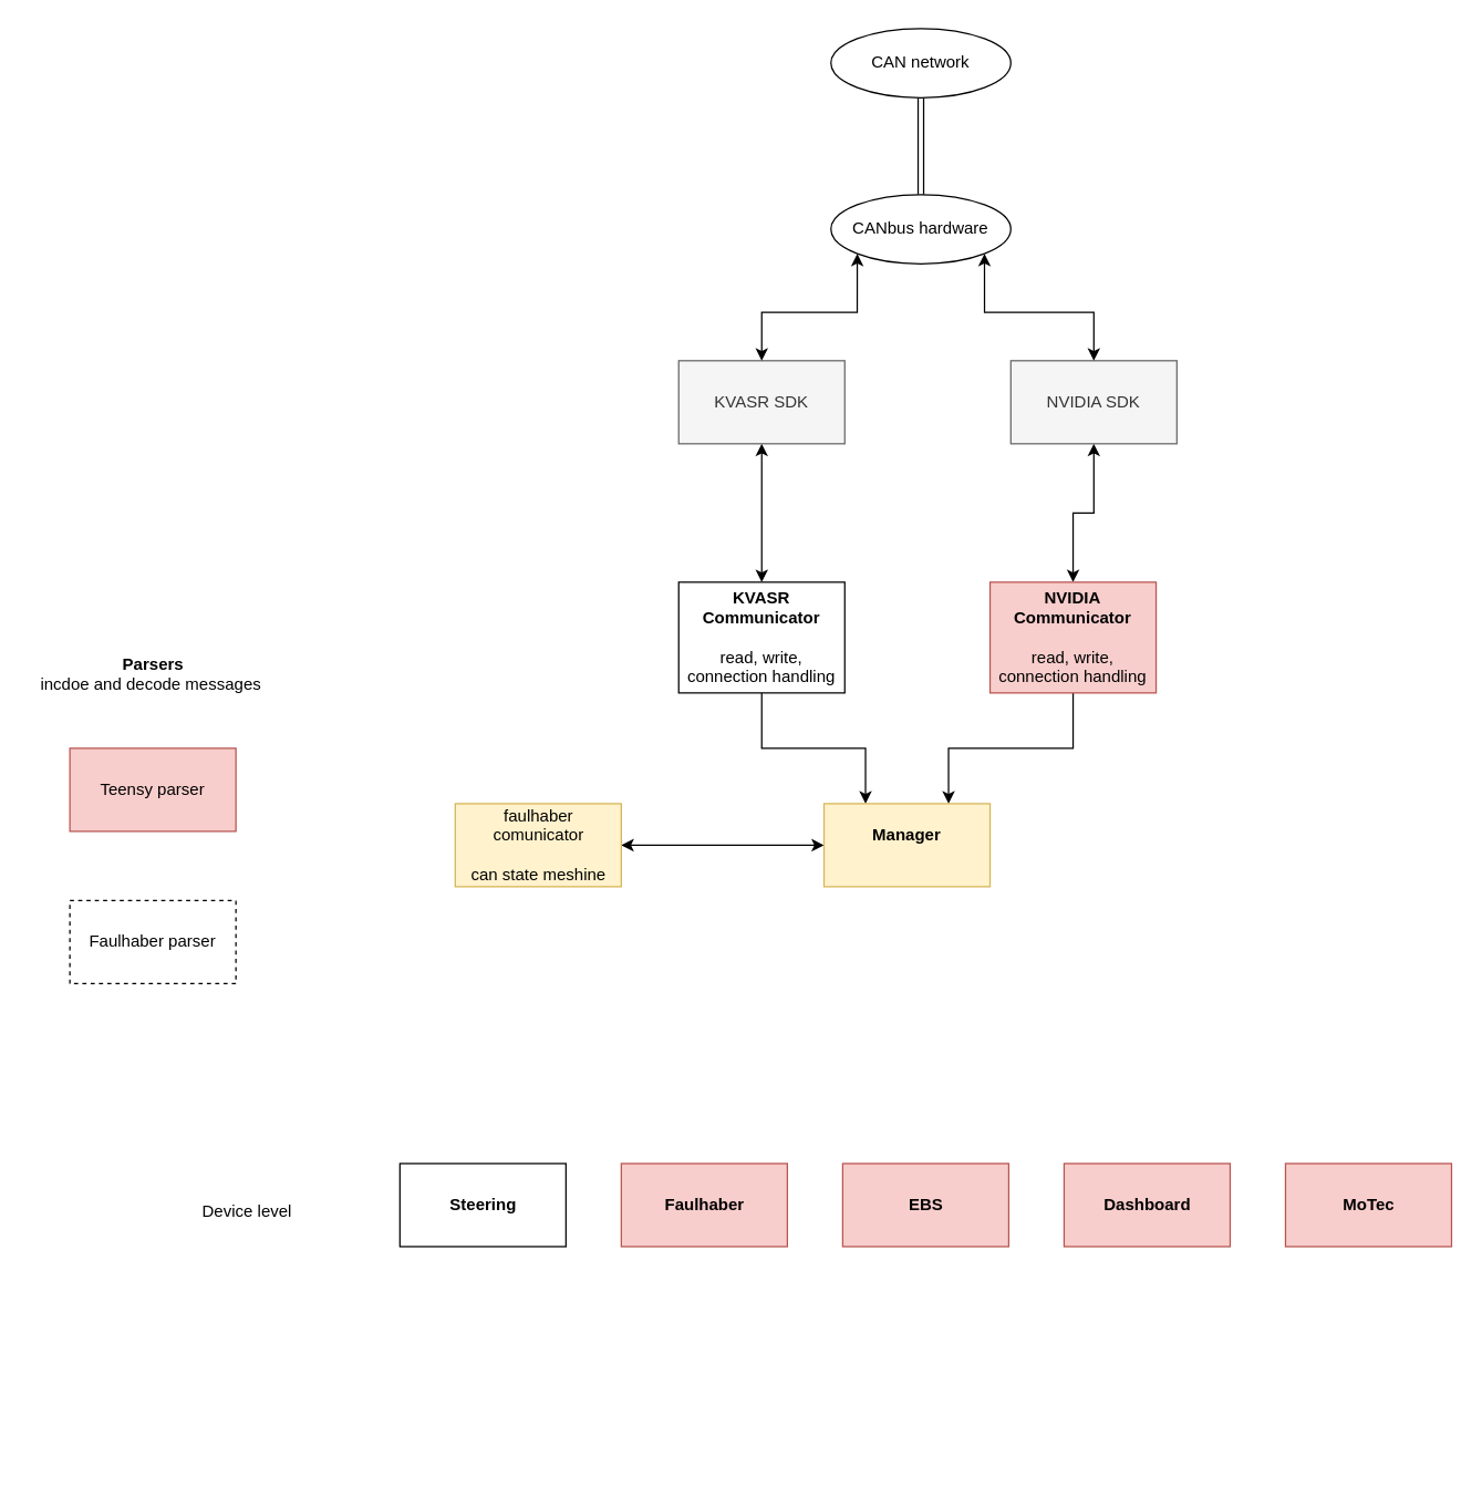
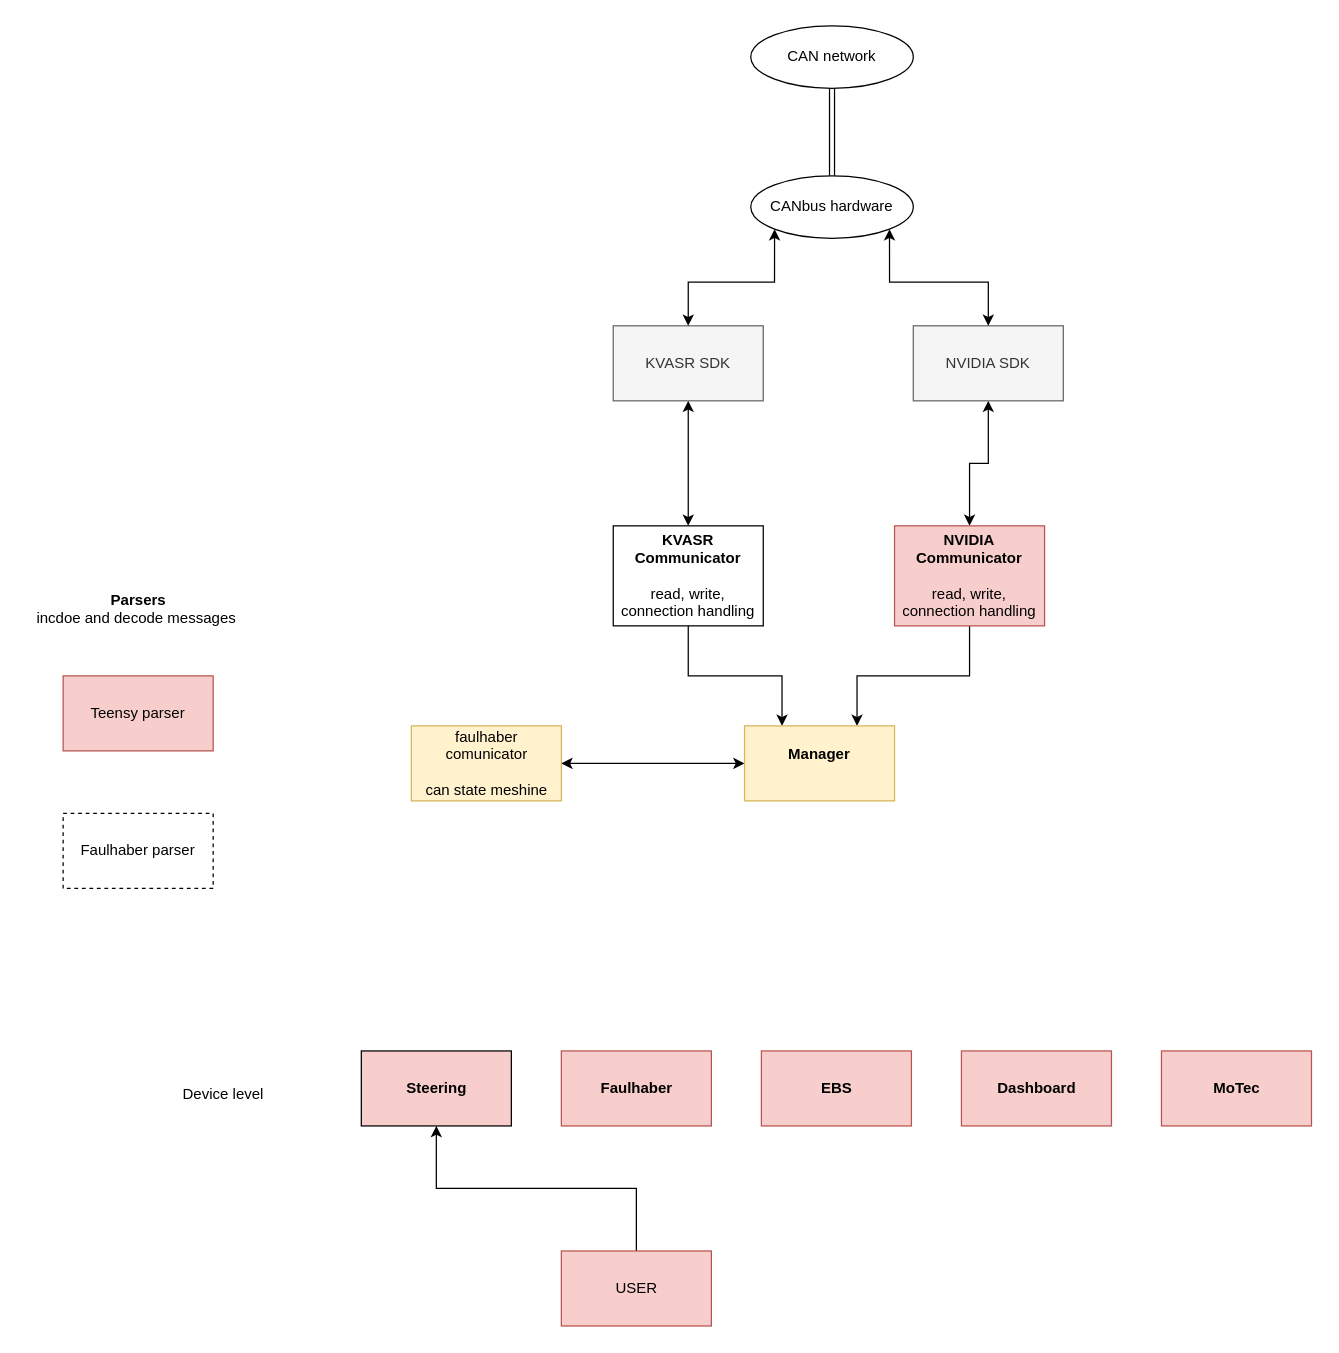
  <mxCell id="0" />
  <mxCell id="1" parent="0" />
  <mxCell id="2" style="edgeStyle=orthogonalEdgeStyle;rounded=0;orthogonalLoop=1;jettySize=auto;html=1;exitX=0.5;exitY=1;exitDx=0;exitDy=0;entryX=0.5;entryY=0;entryDx=0;entryDy=0;startArrow=classic;startFill=1;" edge="1" parent="1" source="3" target="14"><mxGeometry relative="1" as="geometry" /></mxCell>
  <mxCell id="3" value="&lt;span style=&quot;white-space: normal&quot;&gt;NVIDIA SDK&lt;/span&gt;" style="rounded=0;whiteSpace=wrap;html=1;fillColor=#f5f5f5;strokeColor=#666666;fontColor=#333333;" vertex="1" parent="1"><mxGeometry x="730" y="260" width="120" height="60" as="geometry" /></mxCell>
  <mxCell id="4" style="edgeStyle=orthogonalEdgeStyle;rounded=0;orthogonalLoop=1;jettySize=auto;html=1;exitX=0.5;exitY=1;exitDx=0;exitDy=0;entryX=0.5;entryY=0;entryDx=0;entryDy=0;startArrow=classic;startFill=1;" edge="1" parent="1" source="5" target="16"><mxGeometry relative="1" as="geometry" /></mxCell>
  <mxCell id="5" value="KVASR SDK" style="rounded=0;whiteSpace=wrap;html=1;fillColor=#f5f5f5;strokeColor=#666666;fontColor=#333333;" vertex="1" parent="1"><mxGeometry x="490" y="260" width="120" height="60" as="geometry" /></mxCell>
  <mxCell id="6" style="edgeStyle=orthogonalEdgeStyle;rounded=0;orthogonalLoop=1;jettySize=auto;html=1;exitX=0;exitY=1;exitDx=0;exitDy=0;entryX=0.5;entryY=0;entryDx=0;entryDy=0;startArrow=classic;startFill=1;" edge="1" parent="1" source="9" target="5"><mxGeometry relative="1" as="geometry" /></mxCell>
  <mxCell id="7" style="edgeStyle=orthogonalEdgeStyle;rounded=0;orthogonalLoop=1;jettySize=auto;html=1;exitX=1;exitY=1;exitDx=0;exitDy=0;entryX=0.5;entryY=0;entryDx=0;entryDy=0;startArrow=classic;startFill=1;" edge="1" parent="1" source="9" target="3"><mxGeometry relative="1" as="geometry" /></mxCell>
  <mxCell id="8" style="edgeStyle=orthogonalEdgeStyle;rounded=0;orthogonalLoop=1;jettySize=auto;html=1;exitX=0.5;exitY=0;exitDx=0;exitDy=0;entryX=0.5;entryY=1;entryDx=0;entryDy=0;startArrow=classic;startFill=1;shape=link;" edge="1" parent="1" source="9" target="12"><mxGeometry relative="1" as="geometry" /></mxCell>
  <mxCell id="9" value="CANbus hardware" style="ellipse;whiteSpace=wrap;html=1;" vertex="1" parent="1"><mxGeometry x="600" y="140" width="130" height="50" as="geometry" /></mxCell>
  <mxCell id="10" value="" style="edgeStyle=orthogonalEdgeStyle;rounded=0;orthogonalLoop=1;jettySize=auto;html=1;startArrow=classic;startFill=1;" edge="1" parent="1"><mxGeometry relative="1" as="geometry"><mxPoint x="585" y="60" as="sourcePoint" /></mxGeometry></mxCell>
  <mxCell id="11" value="" style="edgeStyle=orthogonalEdgeStyle;rounded=0;orthogonalLoop=1;jettySize=auto;html=1;startArrow=classic;startFill=1;" edge="1" parent="1"><mxGeometry relative="1" as="geometry"><mxPoint x="740" y="60" as="sourcePoint" /></mxGeometry></mxCell>
  <mxCell id="12" value="CAN network" style="ellipse;whiteSpace=wrap;html=1;" vertex="1" parent="1"><mxGeometry x="600" y="20" width="130" height="50" as="geometry" /></mxCell>
  <mxCell id="13" style="edgeStyle=orthogonalEdgeStyle;rounded=0;orthogonalLoop=1;jettySize=auto;html=1;exitX=0.5;exitY=1;exitDx=0;exitDy=0;entryX=0.75;entryY=0;entryDx=0;entryDy=0;startArrow=none;startFill=0;" edge="1" parent="1" source="14" target="30"><mxGeometry relative="1" as="geometry" /></mxCell>
  <mxCell id="14" value="&lt;b&gt;NVIDIA Communicator&lt;/b&gt;&lt;br&gt;&lt;br&gt;read, write, connection handling" style="rounded=0;whiteSpace=wrap;html=1;fillColor=#f8cecc;strokeColor=#b85450;" vertex="1" parent="1"><mxGeometry x="715" y="420" width="120" height="80" as="geometry" /></mxCell>
  <mxCell id="15" style="edgeStyle=orthogonalEdgeStyle;rounded=0;orthogonalLoop=1;jettySize=auto;html=1;exitX=0.5;exitY=1;exitDx=0;exitDy=0;entryX=0.25;entryY=0;entryDx=0;entryDy=0;startArrow=none;startFill=0;" edge="1" parent="1" source="16" target="30"><mxGeometry relative="1" as="geometry" /></mxCell>
  <mxCell id="16" value="&lt;b&gt;KVASR Communicator&lt;/b&gt;&lt;br&gt;&lt;br&gt;read, write, connection handling" style="rounded=0;whiteSpace=wrap;html=1;" vertex="1" parent="1"><mxGeometry x="490" y="420" width="120" height="80" as="geometry" /></mxCell>
  <mxCell id="17" value="Faulhaber parser" style="rounded=0;whiteSpace=wrap;html=1;dashed=1;" vertex="1" parent="1"><mxGeometry x="50" y="650" width="120" height="60" as="geometry" /></mxCell>
- <mxCell id="20" value="&lt;b&gt;Steering&lt;/b&gt;" style="rounded=0;whiteSpace=wrap;html=1;" vertex="1" parent="1"><mxGeometry x="288.5" y="840" width="120" height="60" as="geometry" /></mxCell>
+ <mxCell id="18" style="edgeStyle=orthogonalEdgeStyle;rounded=0;orthogonalLoop=1;jettySize=auto;html=1;exitX=0.5;exitY=0;exitDx=0;exitDy=0;entryX=0.5;entryY=1;entryDx=0;entryDy=0;startArrow=none;startFill=0;" edge="1" parent="1" source="19" target="20"><mxGeometry relative="1" as="geometry" /></mxCell>
+ <mxCell id="19" value="USER" style="rounded=0;whiteSpace=wrap;html=1;fillColor=#f8cecc;strokeColor=#b85450;" vertex="1" parent="1"><mxGeometry x="448.5" y="1000" width="120" height="60" as="geometry" /></mxCell>
+ <mxCell id="20" value="&lt;b&gt;Steering&lt;/b&gt;" style="rounded=0;whiteSpace=wrap;html=1;fillColor=#f8cecc;" vertex="1" parent="1"><mxGeometry x="288.5" y="840" width="120" height="60" as="geometry" /></mxCell>
  <mxCell id="21" value="Device level" style="text;html=1;resizable=0;points=[];autosize=1;align=left;verticalAlign=top;spacingTop=-4;" vertex="1" parent="1"><mxGeometry x="143.5" y="865" width="80" height="20" as="geometry" /></mxCell>
  <mxCell id="22" value="&lt;b&gt;Faulhaber&lt;/b&gt;" style="rounded=0;whiteSpace=wrap;html=1;fillColor=#f8cecc;strokeColor=#b85450;" vertex="1" parent="1"><mxGeometry x="448.5" y="840" width="120" height="60" as="geometry" /></mxCell>
  <mxCell id="23" value="&lt;b&gt;EBS&lt;/b&gt;" style="rounded=0;whiteSpace=wrap;html=1;fillColor=#f8cecc;strokeColor=#b85450;" vertex="1" parent="1"><mxGeometry x="608.5" y="840" width="120" height="60" as="geometry" /></mxCell>
  <mxCell id="24" value="&lt;b&gt;MoTec&lt;/b&gt;" style="rounded=0;whiteSpace=wrap;html=1;fillColor=#f8cecc;strokeColor=#b85450;" vertex="1" parent="1"><mxGeometry x="928.5" y="840" width="120" height="60" as="geometry" /></mxCell>
  <mxCell id="25" value="&lt;b&gt;Dashboard&lt;/b&gt;" style="rounded=0;whiteSpace=wrap;html=1;fillColor=#f8cecc;strokeColor=#b85450;" vertex="1" parent="1"><mxGeometry x="768.5" y="840" width="120" height="60" as="geometry" /></mxCell>
  <mxCell id="26" value="Teensy parser" style="rounded=0;whiteSpace=wrap;html=1;fillColor=#f8cecc;strokeColor=#b85450;" vertex="1" parent="1"><mxGeometry x="50" y="540" width="120" height="60" as="geometry" /></mxCell>
  <mxCell id="27" value="&lt;b&gt;Parsers&lt;/b&gt;&lt;br&gt;incdoe and decode messages&amp;nbsp;" style="text;html=1;resizable=0;points=[];autosize=1;align=center;verticalAlign=top;spacingTop=-4;" vertex="1" parent="1"><mxGeometry x="20" y="470" width="180" height="30" as="geometry" /></mxCell>
  <mxCell id="28" style="edgeStyle=orthogonalEdgeStyle;rounded=0;orthogonalLoop=1;jettySize=auto;html=1;exitX=1;exitY=0.5;exitDx=0;exitDy=0;entryX=0;entryY=0.5;entryDx=0;entryDy=0;startArrow=classic;startFill=1;" edge="1" parent="1" source="29" target="30"><mxGeometry relative="1" as="geometry" /></mxCell>
  <mxCell id="29" value="faulhaber comunicator&lt;br&gt;&lt;br&gt;can state meshine" style="rounded=0;whiteSpace=wrap;html=1;align=center;fillColor=#fff2cc;strokeColor=#d6b656;" vertex="1" parent="1"><mxGeometry x="328.5" y="580" width="120" height="60" as="geometry" /></mxCell>
  <mxCell id="30" value="&lt;b&gt;Manager&lt;br&gt;&lt;br&gt;&lt;/b&gt;" style="rounded=0;whiteSpace=wrap;html=1;align=center;fillColor=#fff2cc;strokeColor=#d6b656;" vertex="1" parent="1"><mxGeometry x="595" y="580" width="120" height="60" as="geometry" /></mxCell>
